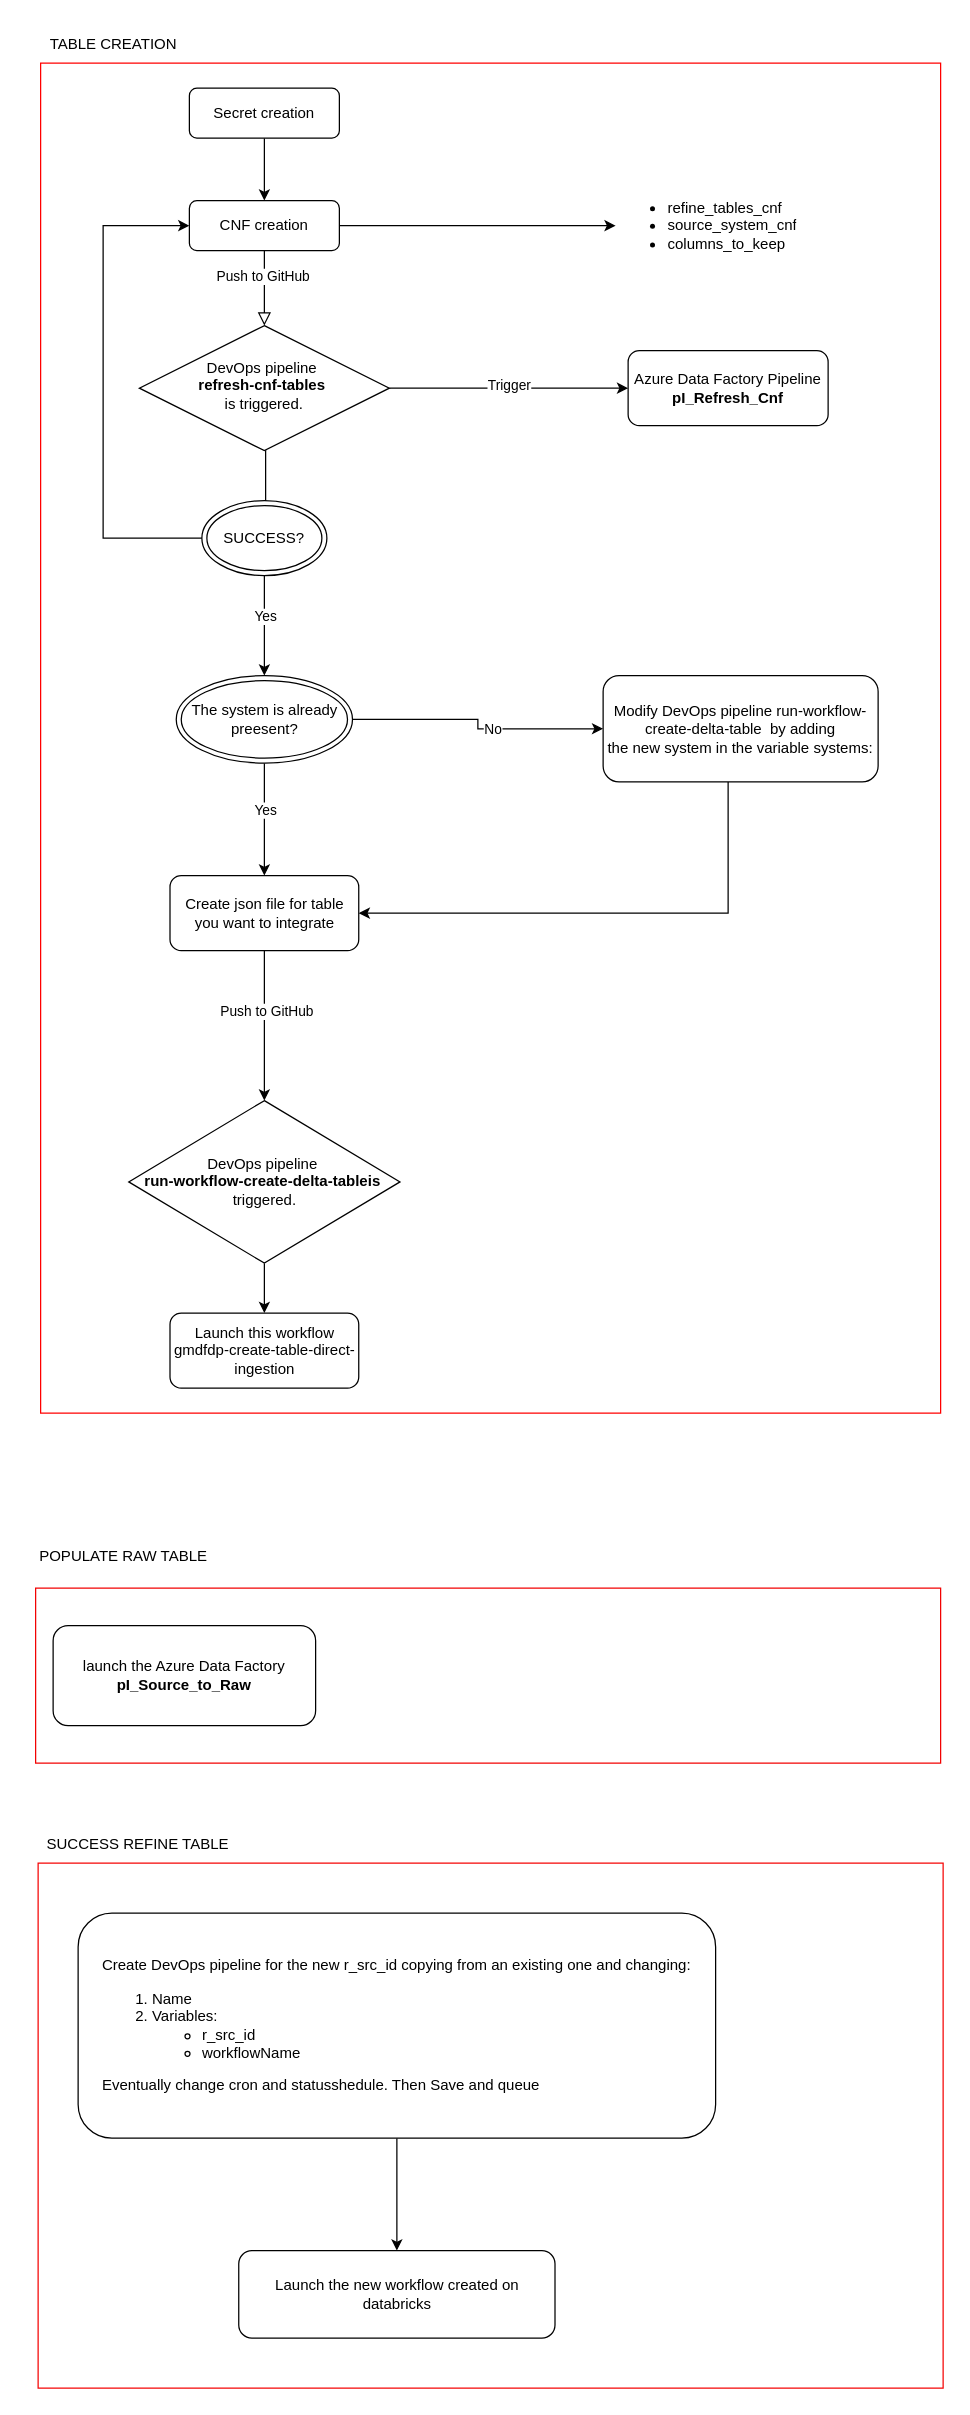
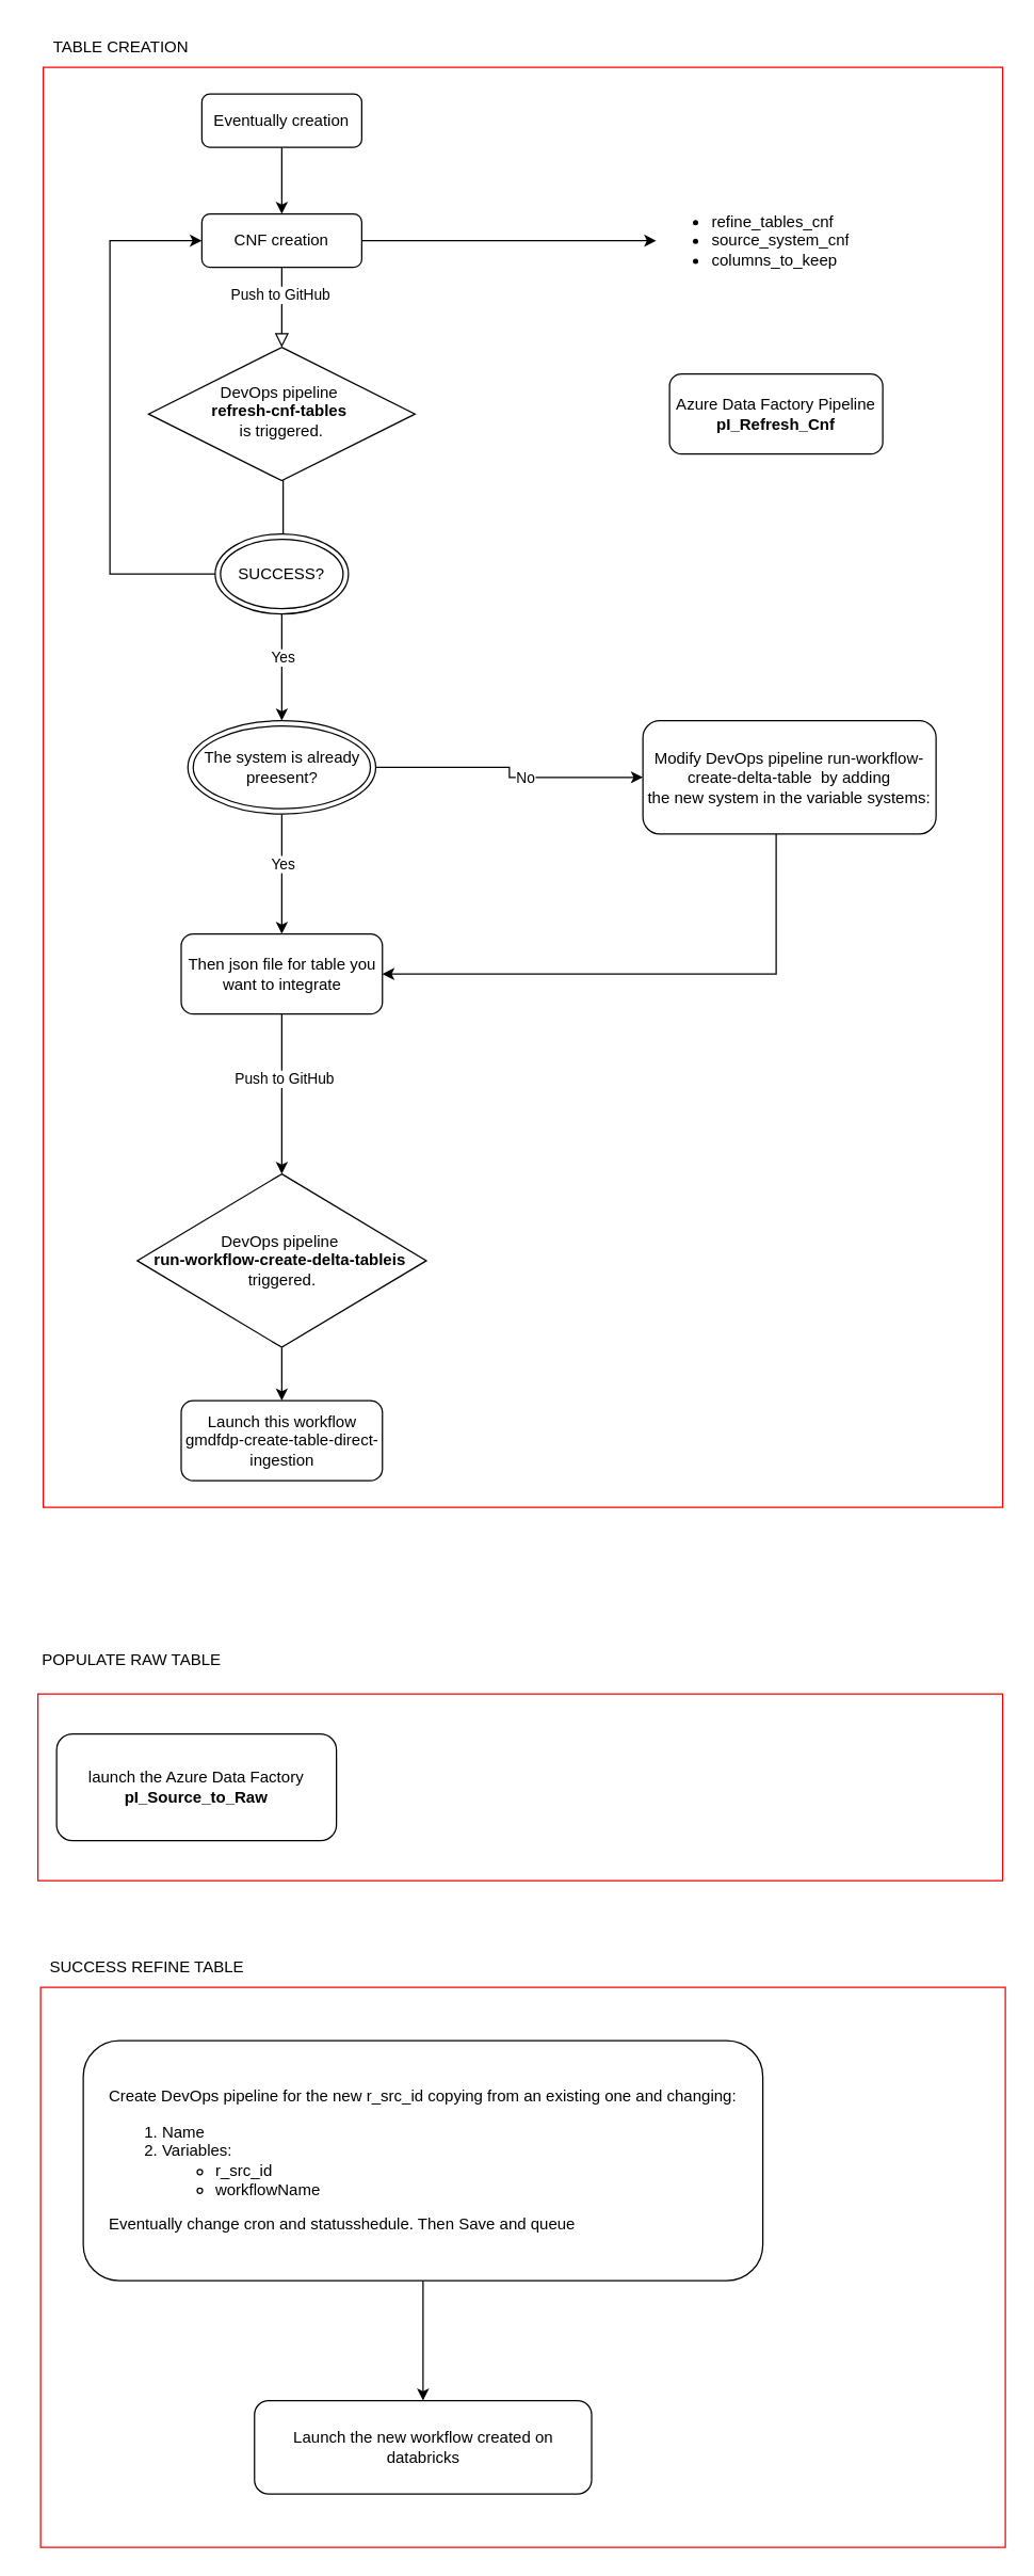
  <mxCell id="0" />
  <mxCell id="1" parent="0" />
  <mxCell id="2" value="" style="rounded=0;html=1;jettySize=auto;orthogonalLoop=1;fontSize=11;endArrow=block;endFill=0;endSize=8;strokeWidth=1;shadow=0;labelBackgroundColor=none;edgeStyle=orthogonalEdgeStyle;" parent="1" source="5" target="10" edge="1"><mxGeometry relative="1" as="geometry" /></mxCell>
  <mxCell id="3" value="Push to GitHub" style="edgeLabel;html=1;align=center;verticalAlign=middle;resizable=0;points=[];" parent="2" vertex="1" connectable="0"><mxGeometry x="-0.32" y="-2" relative="1" as="geometry"><mxPoint as="offset" /></mxGeometry></mxCell>
  <mxCell id="4" style="edgeStyle=orthogonalEdgeStyle;rounded=0;orthogonalLoop=1;jettySize=auto;html=1;exitX=1;exitY=0.5;exitDx=0;exitDy=0;entryX=0;entryY=0.5;entryDx=0;entryDy=0;" parent="1" source="5" target="17" edge="1"><mxGeometry relative="1" as="geometry" /></mxCell>
  <mxCell id="5" value="CNF creation" style="rounded=1;whiteSpace=wrap;html=1;fontSize=12;glass=0;strokeWidth=1;shadow=0;" parent="1" vertex="1"><mxGeometry x="151" y="160" width="120" height="40" as="geometry" /></mxCell>
- <mxCell id="6" style="edgeStyle=orthogonalEdgeStyle;rounded=0;orthogonalLoop=1;jettySize=auto;html=1;exitX=1;exitY=0.5;exitDx=0;exitDy=0;entryX=0;entryY=0.5;entryDx=0;entryDy=0;" parent="1" source="10" target="11" edge="1"><mxGeometry relative="1" as="geometry" /></mxCell>
- <mxCell id="7" value="Trigger" style="edgeLabel;html=1;align=center;verticalAlign=middle;resizable=0;points=[];" parent="6" vertex="1" connectable="0"><mxGeometry x="-0.01" y="3" relative="1" as="geometry"><mxPoint as="offset" /></mxGeometry></mxCell>
  <mxCell id="8" style="edgeStyle=orthogonalEdgeStyle;rounded=0;orthogonalLoop=1;jettySize=auto;html=1;exitX=0.5;exitY=1;exitDx=0;exitDy=0;entryX=0;entryY=0.5;entryDx=0;entryDy=0;" parent="1" source="10" target="5" edge="1"><mxGeometry relative="1" as="geometry"><Array as="points"><mxPoint x="211" y="320" /><mxPoint x="212" y="320" /><mxPoint x="212" y="430" /><mxPoint x="82" y="430" /><mxPoint x="82" y="180" /></Array></mxGeometry></mxCell>
  <mxCell id="9" value="No" style="edgeLabel;html=1;align=center;verticalAlign=middle;resizable=0;points=[];" parent="8" vertex="1" connectable="0"><mxGeometry x="-0.353" relative="1" as="geometry"><mxPoint as="offset" /></mxGeometry></mxCell>
  <mxCell id="10" value="DevOps pipeline&amp;nbsp;&lt;div&gt;&lt;b&gt;refresh-cnf-tables&lt;/b&gt;&amp;nbsp;&lt;/div&gt;&lt;div&gt;is triggered.&lt;/div&gt;" style="rhombus;whiteSpace=wrap;html=1;shadow=0;fontFamily=Helvetica;fontSize=12;align=center;strokeWidth=1;spacing=6;spacingTop=-4;" parent="1" vertex="1"><mxGeometry x="111" y="260" width="200" height="100" as="geometry" /></mxCell>
  <mxCell id="11" value="Azure Data Factory Pipeline &lt;b&gt;pI_Refresh_Cnf&lt;/b&gt;" style="rounded=1;whiteSpace=wrap;html=1;fontSize=12;glass=0;strokeWidth=1;shadow=0;" parent="1" vertex="1"><mxGeometry x="502" y="280" width="160" height="60" as="geometry" /></mxCell>
  <mxCell id="12" style="edgeStyle=orthogonalEdgeStyle;rounded=0;orthogonalLoop=1;jettySize=auto;html=1;exitX=0.5;exitY=1;exitDx=0;exitDy=0;entryX=0.5;entryY=0;entryDx=0;entryDy=0;" parent="1" source="13" target="5" edge="1"><mxGeometry relative="1" as="geometry" /></mxCell>
- <mxCell id="13" value="Secret creation" style="rounded=1;whiteSpace=wrap;html=1;fontSize=12;glass=0;strokeWidth=1;shadow=0;" parent="1" vertex="1"><mxGeometry x="151" y="70" width="120" height="40" as="geometry" /></mxCell>
+ <mxCell id="13" value="Eventually creation" style="rounded=1;whiteSpace=wrap;html=1;fontSize=12;glass=0;strokeWidth=1;shadow=0;" parent="1" vertex="1"><mxGeometry x="151" y="70" width="120" height="40" as="geometry" /></mxCell>
  <mxCell id="14" style="edgeStyle=orthogonalEdgeStyle;rounded=0;orthogonalLoop=1;jettySize=auto;html=1;exitX=0.5;exitY=1;exitDx=0;exitDy=0;entryX=0.5;entryY=0;entryDx=0;entryDy=0;" parent="1" source="16" target="19" edge="1"><mxGeometry relative="1" as="geometry" /></mxCell>
  <mxCell id="15" value="Push to GitHub" style="edgeLabel;html=1;align=center;verticalAlign=middle;resizable=0;points=[];" parent="14" vertex="1" connectable="0"><mxGeometry x="-0.2" y="1" relative="1" as="geometry"><mxPoint as="offset" /></mxGeometry></mxCell>
- <mxCell id="16" value="Create json file for table you want to integrate" style="rounded=1;whiteSpace=wrap;html=1;fontSize=12;glass=0;strokeWidth=1;shadow=0;" parent="1" vertex="1"><mxGeometry x="135.5" y="700" width="151" height="60" as="geometry" /></mxCell>
+ <mxCell id="16" value="Then json file for table you want to integrate" style="rounded=1;whiteSpace=wrap;html=1;fontSize=12;glass=0;strokeWidth=1;shadow=0;" parent="1" vertex="1"><mxGeometry x="135.5" y="700" width="151" height="60" as="geometry" /></mxCell>
  <mxCell id="17" value="&lt;ul&gt;&lt;li&gt;refine_tables_cnf&lt;/li&gt;&lt;li&gt;source_system_cnf&lt;/li&gt;&lt;li&gt;columns_to_keep&lt;/li&gt;&lt;/ul&gt;" style="text;strokeColor=none;fillColor=none;html=1;whiteSpace=wrap;verticalAlign=middle;overflow=hidden;" parent="1" vertex="1"><mxGeometry x="492" y="140" width="180" height="80" as="geometry" /></mxCell>
  <mxCell id="18" style="edgeStyle=orthogonalEdgeStyle;rounded=0;orthogonalLoop=1;jettySize=auto;html=1;exitX=0.5;exitY=1;exitDx=0;exitDy=0;" parent="1" source="19" target="30" edge="1"><mxGeometry relative="1" as="geometry" /></mxCell>
  <mxCell id="19" value="DevOps pipeline&amp;nbsp;&lt;br&gt;&lt;div&gt;&lt;span style=&quot;background-color: initial;&quot;&gt;&lt;b&gt;run-workflow-create-delta-table&lt;/b&gt;&lt;/span&gt;&lt;span style=&quot;background-color: initial;&quot;&gt;&lt;b&gt;is&lt;/b&gt;&amp;nbsp;&lt;/span&gt;&lt;/div&gt;&lt;div&gt;&lt;span style=&quot;background-color: initial;&quot;&gt;triggered.&lt;/span&gt;&lt;br&gt;&lt;/div&gt;" style="rhombus;whiteSpace=wrap;html=1;" parent="1" vertex="1"><mxGeometry x="102.5" y="880" width="217" height="130" as="geometry" /></mxCell>
  <mxCell id="20" style="edgeStyle=orthogonalEdgeStyle;rounded=0;orthogonalLoop=1;jettySize=auto;html=1;exitX=0.5;exitY=1;exitDx=0;exitDy=0;" parent="1" source="22" target="27" edge="1"><mxGeometry relative="1" as="geometry" /></mxCell>
  <mxCell id="21" value="Yes" style="edgeLabel;html=1;align=center;verticalAlign=middle;resizable=0;points=[];" parent="20" vertex="1" connectable="0"><mxGeometry x="-0.2" relative="1" as="geometry"><mxPoint as="offset" /></mxGeometry></mxCell>
  <mxCell id="22" value="SUCCESS?" style="ellipse;shape=doubleEllipse;whiteSpace=wrap;html=1;" parent="1" vertex="1"><mxGeometry x="161" y="400" width="100" height="60" as="geometry" /></mxCell>
  <mxCell id="23" style="edgeStyle=orthogonalEdgeStyle;rounded=0;orthogonalLoop=1;jettySize=auto;html=1;exitX=0.5;exitY=1;exitDx=0;exitDy=0;" parent="1" source="27" target="16" edge="1"><mxGeometry relative="1" as="geometry" /></mxCell>
  <mxCell id="24" value="Yes" style="edgeLabel;html=1;align=center;verticalAlign=middle;resizable=0;points=[];" parent="23" vertex="1" connectable="0"><mxGeometry x="-0.183" relative="1" as="geometry"><mxPoint as="offset" /></mxGeometry></mxCell>
  <mxCell id="25" style="edgeStyle=orthogonalEdgeStyle;rounded=0;orthogonalLoop=1;jettySize=auto;html=1;exitX=1;exitY=0.5;exitDx=0;exitDy=0;entryX=0;entryY=0.5;entryDx=0;entryDy=0;" edge="1" parent="1" source="27" target="29"><mxGeometry relative="1" as="geometry" /></mxCell>
  <mxCell id="26" value="No" style="edgeLabel;html=1;align=center;verticalAlign=middle;resizable=0;points=[];" vertex="1" connectable="0" parent="25"><mxGeometry x="0.144" y="1" relative="1" as="geometry"><mxPoint y="1" as="offset" /></mxGeometry></mxCell>
  <mxCell id="27" value="The system is already preesent?" style="ellipse;shape=doubleEllipse;whiteSpace=wrap;html=1;" parent="1" vertex="1"><mxGeometry x="140.5" y="540" width="141" height="70" as="geometry" /></mxCell>
  <mxCell id="28" style="edgeStyle=orthogonalEdgeStyle;rounded=0;orthogonalLoop=1;jettySize=auto;html=1;entryX=1;entryY=0.5;entryDx=0;entryDy=0;" parent="1" source="29" target="16" edge="1"><mxGeometry relative="1" as="geometry"><Array as="points"><mxPoint x="582" y="730" /></Array></mxGeometry></mxCell>
  <mxCell id="29" value="Modify DevOps pipeline&amp;nbsp;run-workflow-create-delta-table&amp;nbsp;&lt;span style=&quot;background-color: initial;&quot;&gt;&amp;nbsp;by adding&lt;/span&gt;&lt;div&gt;the new system in the &lt;span style=&quot;background-color: initial;&quot;&gt;variable systems:&lt;/span&gt;&lt;/div&gt;" style="rounded=1;whiteSpace=wrap;html=1;fontSize=12;glass=0;strokeWidth=1;shadow=0;" parent="1" vertex="1"><mxGeometry x="482" y="540" width="220" height="85" as="geometry" /></mxCell>
  <mxCell id="30" value="Launch this workflow gmdfdp-create-table-direct-ingestion" style="rounded=1;whiteSpace=wrap;html=1;fontSize=12;glass=0;strokeWidth=1;shadow=0;" parent="1" vertex="1"><mxGeometry x="135.5" y="1050" width="151" height="60" as="geometry" /></mxCell>
  <mxCell id="31" value="TABLE CREATION" style="text;html=1;align=center;verticalAlign=middle;whiteSpace=wrap;rounded=0;" parent="1" vertex="1"><mxGeometry x="20" y="20" width="141" height="30" as="geometry" /></mxCell>
  <mxCell id="32" value="launch the Azure Data Factory &lt;b&gt;pI_Source_to_Raw&lt;/b&gt;" style="rounded=1;whiteSpace=wrap;html=1;" parent="1" vertex="1"><mxGeometry x="42" y="1300" width="210" height="80" as="geometry" /></mxCell>
  <mxCell id="33" value="" style="rounded=0;whiteSpace=wrap;html=1;fillColor=none;strokeColor=#f20202;" vertex="1" parent="1"><mxGeometry x="28" y="1270" width="724" height="140" as="geometry" /></mxCell>
  <mxCell id="34" value="POPULATE RAW TABLE" style="text;html=1;align=center;verticalAlign=middle;whiteSpace=wrap;rounded=0;" vertex="1" parent="1"><mxGeometry x="28" y="1230" width="141" height="30" as="geometry" /></mxCell>
  <mxCell id="35" value="" style="rounded=0;whiteSpace=wrap;html=1;fillColor=none;strokeColor=#ff0000;" vertex="1" parent="1"><mxGeometry x="32" y="50" width="720" height="1080" as="geometry" /></mxCell>
  <mxCell id="36" value="SUCCESS REFINE TABLE" style="text;html=1;align=center;verticalAlign=middle;whiteSpace=wrap;rounded=0;" vertex="1" parent="1"><mxGeometry x="28" y="1460" width="164" height="30" as="geometry" /></mxCell>
  <mxCell id="37" style="edgeStyle=orthogonalEdgeStyle;rounded=0;orthogonalLoop=1;jettySize=auto;html=1;exitX=0.5;exitY=1;exitDx=0;exitDy=0;entryX=0.5;entryY=0;entryDx=0;entryDy=0;" edge="1" parent="1" source="38" target="39"><mxGeometry relative="1" as="geometry" /></mxCell>
  <mxCell id="38" value="&lt;div style=&quot;text-align: justify;&quot;&gt;&lt;span style=&quot;background-color: initial;&quot;&gt;Create DevOps pipeline for the new r_src_id copying from an existing one and changing:&lt;/span&gt;&lt;/div&gt;&lt;div&gt;&lt;ol&gt;&lt;li style=&quot;text-align: justify;&quot;&gt;Name&lt;/li&gt;&lt;li style=&quot;text-align: justify;&quot;&gt;Variables:&lt;/li&gt;&lt;ul&gt;&lt;li style=&quot;text-align: justify;&quot;&gt;&lt;span style=&quot;background-color: initial;&quot;&gt;r_src_id&lt;/span&gt;&lt;/li&gt;&lt;li style=&quot;text-align: justify;&quot;&gt;workflowName&lt;/li&gt;&lt;/ul&gt;&lt;/ol&gt;&lt;div style=&quot;text-align: justify;&quot;&gt;Eventually change cron and statusshedule. Then Save and queue&lt;/div&gt;&lt;/div&gt;" style="rounded=1;whiteSpace=wrap;html=1;align=center;" vertex="1" parent="1"><mxGeometry x="62" y="1530" width="510" height="180" as="geometry" /></mxCell>
  <mxCell id="39" value="Launch the new workflow created on databricks" style="rounded=1;whiteSpace=wrap;html=1;" vertex="1" parent="1"><mxGeometry x="190.5" y="1800" width="253" height="70" as="geometry" /></mxCell>
  <mxCell id="40" value="" style="rounded=0;whiteSpace=wrap;html=1;fillColor=none;strokeColor=#f50505;" vertex="1" parent="1"><mxGeometry x="30" y="1490" width="724" height="420" as="geometry" /></mxCell>
